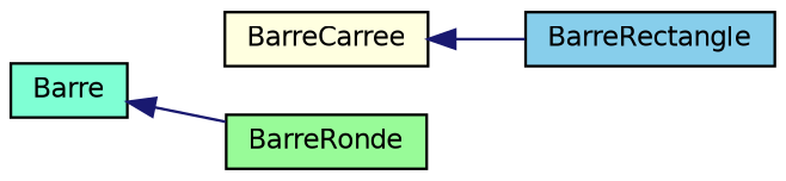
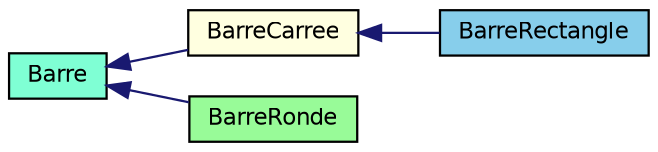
  digraph {
    rankdir=LR
    node [color=black fontname=Helvetica fontsize=10 shape=record style=filled]
    edge [color=midnightblue dir=back fontname=Helvetica fontsize=10 labelfontname=Helvetica labelfontsize=10 style=solid]
    n1 [fillcolor=aquamarine height=0.2 label=Barre width=0.4]
    n2 [fillcolor=lightyellow height=0.2 label=BarreCarree width=0.4]
    n3 [fillcolor=palegreen height=0.2 label=BarreRonde width=0.4]
    n4 [fillcolor=skyblue height=0.2 label=BarreRectangle width=0.4]
+   n1 -> n2
    n1 -> n3
    n2 -> n4
  }
